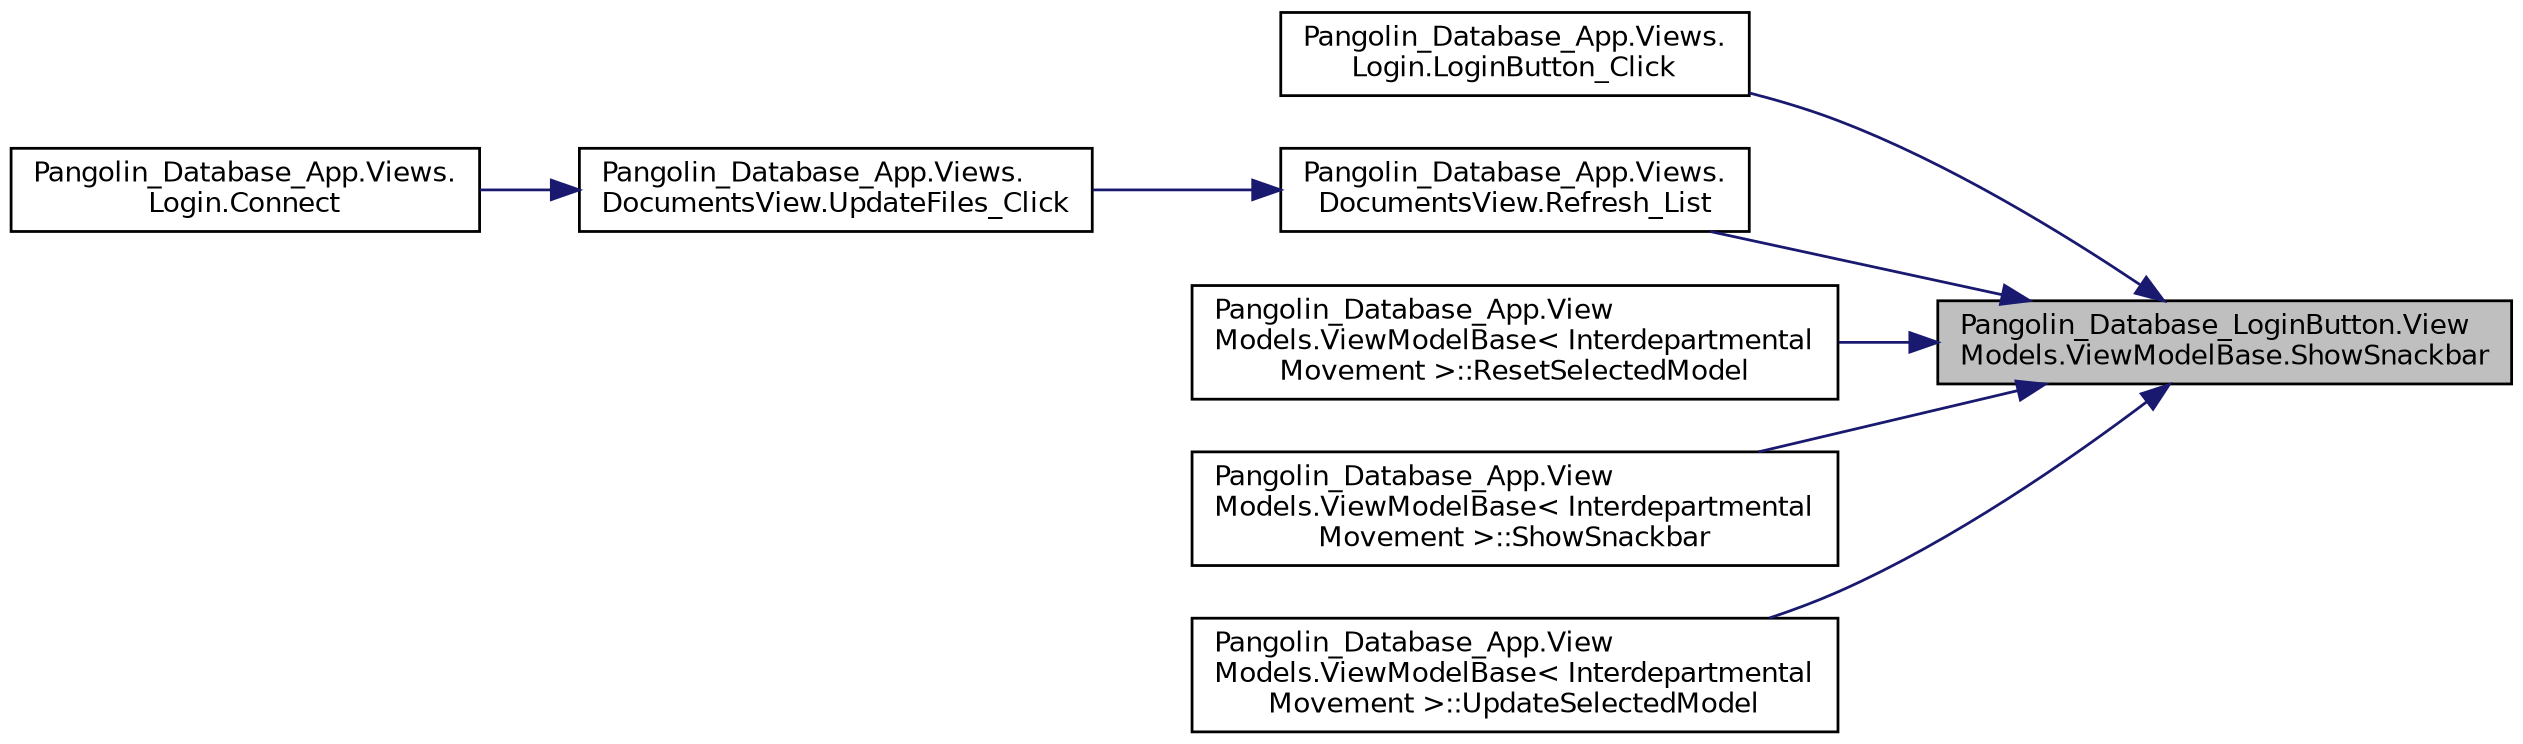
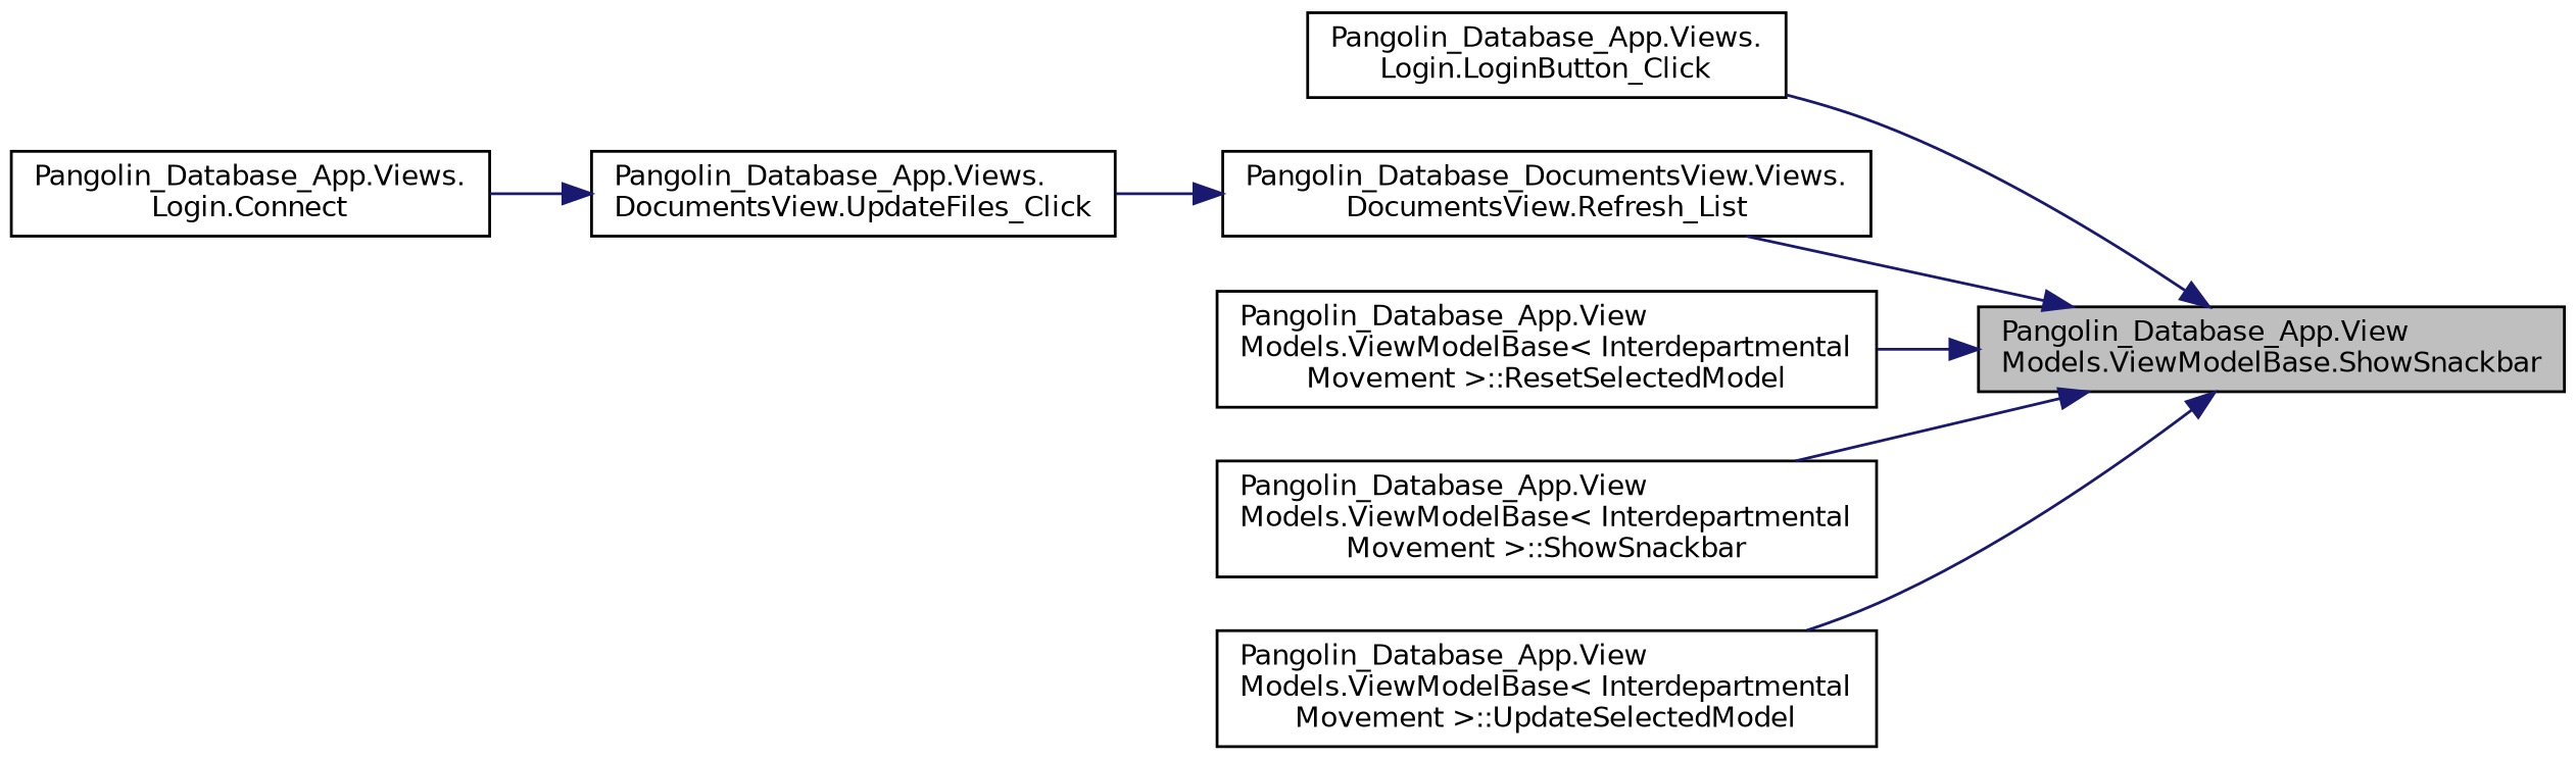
  digraph {
    rankdir=RL
    node [color=black fillcolor=white fontname=Helvetica fontsize=10 shape=record style=filled]
    edge [color=midnightblue dir=back fontname=Helvetica fontsize=10 labelfontname=Helvetica labelfontsize=10 style=solid]
-   n1 [fillcolor=grey75 fontcolor=black height=0.2 label="Pangolin_Database_LoginButton.View\lModels.ViewModelBase.ShowSnackbar" width=0.4]
+   n1 [fillcolor=grey75 fontcolor=black height=0.2 label="Pangolin_Database_App.View\lModels.ViewModelBase.ShowSnackbar" width=0.4]
    n2 [height=0.2 label="Pangolin_Database_App.Views.\lLogin.LoginButton_Click" width=0.4]
-   n3 [height=0.2 label="Pangolin_Database_App.Views.\lDocumentsView.Refresh_List" width=0.4]
+   n3 [height=0.2 label="Pangolin_Database_DocumentsView.Views.\lDocumentsView.Refresh_List" width=0.4]
    n4 [height=0.2 label="Pangolin_Database_App.View\lModels.ViewModelBase\< Interdepartmental\lMovement \>::ResetSelectedModel" width=0.4]
    n5 [height=0.2 label="Pangolin_Database_App.View\lModels.ViewModelBase\< Interdepartmental\lMovement \>::ShowSnackbar" width=0.4]
    n6 [height=0.2 label="Pangolin_Database_App.View\lModels.ViewModelBase\< Interdepartmental\lMovement \>::UpdateSelectedModel" width=0.4]
    n7 [height=0.2 label="Pangolin_Database_App.Views.\lDocumentsView.UpdateFiles_Click" width=0.4]
    n8 [height=0.2 label="Pangolin_Database_App.Views.\lLogin.Connect" width=0.4]
    n1 -> n2
    n1 -> n3
    n1 -> n4
    n1 -> n5
    n1 -> n6
    n3 -> n7
    n7 -> n8
  }
